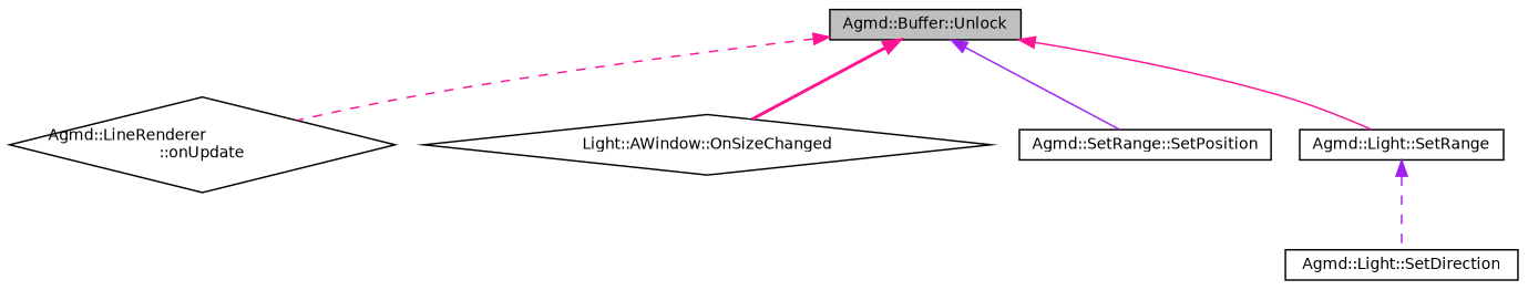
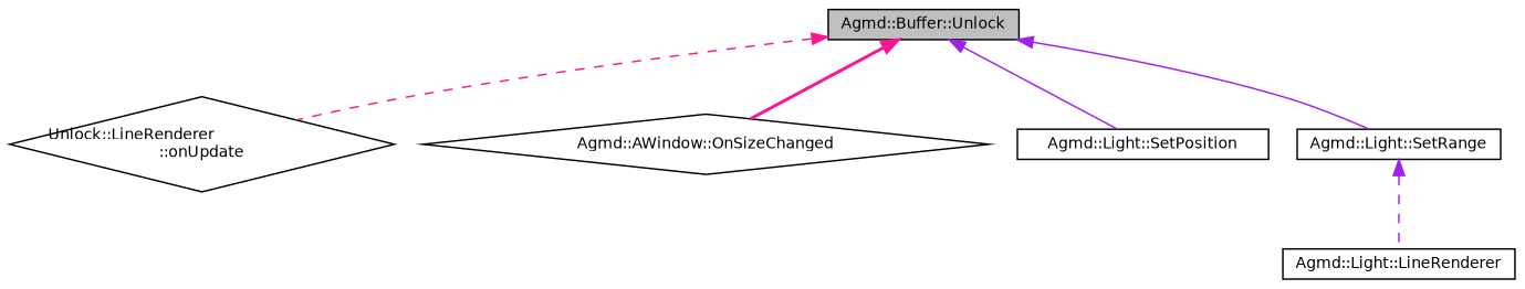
  digraph {
    rankdir=TB
    node [color=black fillcolor=white fontname=Helvetica fontsize=10 shape=box style=filled]
    edge [color=deeppink dir=back fontname=Helvetica fontsize=10 labelfontname=Helvetica labelfontsize=10 style=dashed]
    n1 [fillcolor=grey75 fontcolor=black height=0.2 label="Agmd::Buffer::Unlock" width=0.4]
-   n2 [height=0.2 label="Agmd::LineRenderer\l::onUpdate" shape=diamond width=0.4]
-   n3 [height=0.2 label="Light::AWindow::OnSizeChanged" shape=diamond width=0.4]
-   n4 [height=0.2 label="Agmd::SetRange::SetPosition" width=0.4]
+   n2 [height=0.2 label="Unlock::LineRenderer\l::onUpdate" shape=diamond width=0.4]
+   n3 [height=0.2 label="Agmd::AWindow::OnSizeChanged" shape=diamond width=0.4]
+   n4 [height=0.2 label="Agmd::Light::SetPosition" width=0.4]
    n5 [height=0.2 label="Agmd::Light::SetRange" width=0.4]
-   n6 [height=0.2 label="Agmd::Light::SetDirection" width=0.4]
+   n6 [height=0.2 label="Agmd::Light::LineRenderer" width=0.4]
    n1 -> n2
    n1 -> n3 [style=bold]
    n1 -> n4 [color=purple style=solid]
-   n1 -> n5 [style=solid]
+   n1 -> n5 [color=purple style=solid]
    n5 -> n6 [color=purple]
  }
